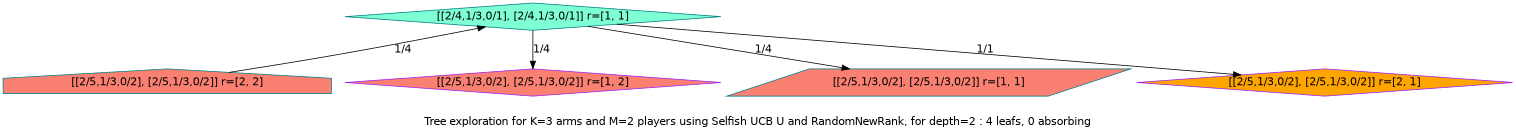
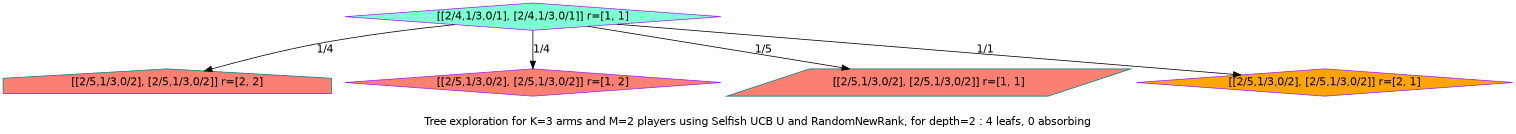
  digraph {
    fontname="DejaVu Sans"
    label="Tree exploration for K=3 arms and M=2 players using Selfish UCB U and RandomNewRank, for depth=2 : 4 leafs, 0 absorbing"
    node [color=teal fillcolor=salmon fontname="DejaVu Sans" shape=diamond style=filled]
    edge [color=black fontname="DejaVu Sans"]
-   n1 [fillcolor=aquamarine label="[[2/4,1/3,0/1], [2/4,1/3,0/1]] r=[1, 1]"]
+   n1 [color=purple fillcolor=aquamarine label="[[2/4,1/3,0/1], [2/4,1/3,0/1]] r=[1, 1]"]
    n2 [label="[[2/5,1/3,0/2], [2/5,1/3,0/2]] r=[2, 2]" shape=house]
    n3 [color=purple label="[[2/5,1/3,0/2], [2/5,1/3,0/2]] r=[1, 2]"]
    n4 [label="[[2/5,1/3,0/2], [2/5,1/3,0/2]] r=[1, 1]" shape=parallelogram]
    n5 [color=purple fillcolor=orange label="[[2/5,1/3,0/2], [2/5,1/3,0/2]] r=[2, 1]"]
-   n2 -> n1 [label="1/4"]
+   n1 -> n2 [label="1/4"]
    n1 -> n3 [label="1/4"]
-   n1 -> n4 [label="1/4"]
+   n1 -> n4 [label="1/5"]
    n1 -> n5 [label="1/1"]
  }
